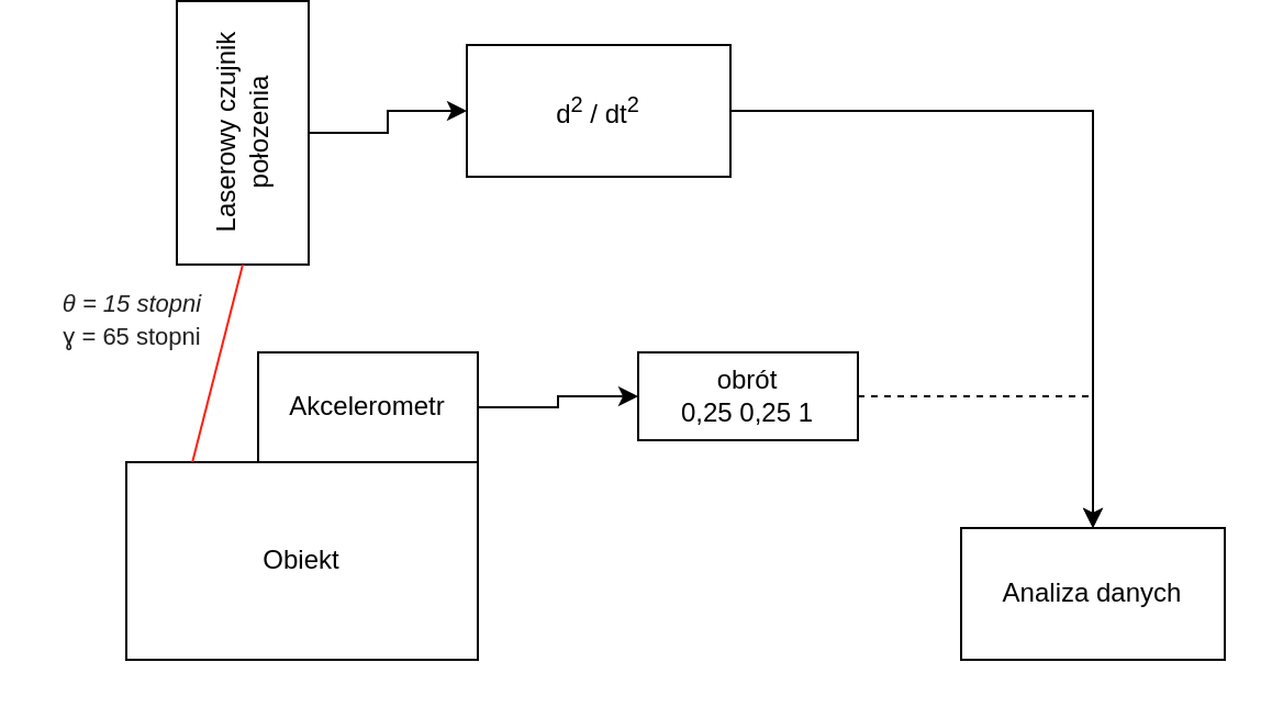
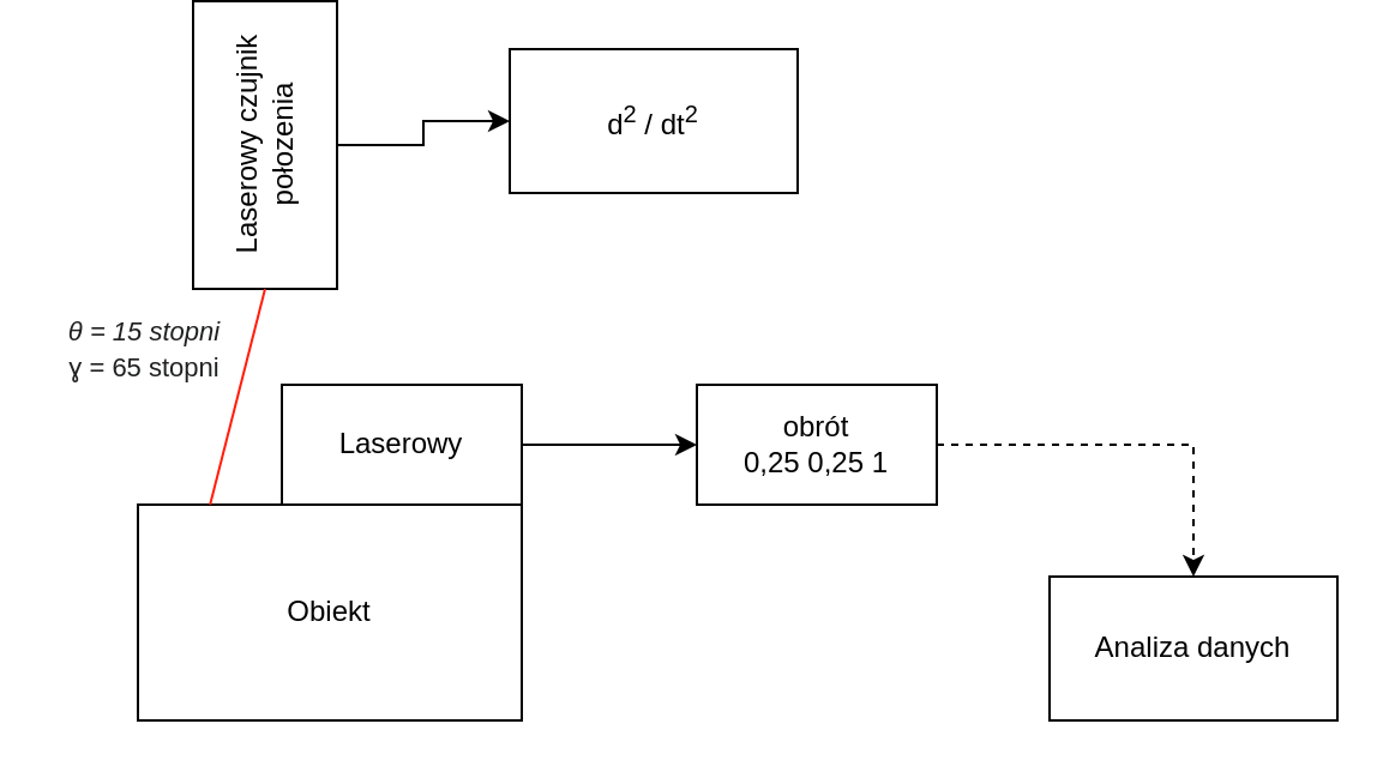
  <mxCell id="0" />
  <mxCell id="1" parent="0" />
  <mxCell id="2" value="Obiekt" style="rounded=0;whiteSpace=wrap;html=1;" parent="1" vertex="1"><mxGeometry x="57" y="210" width="160" height="90" as="geometry" /></mxCell>
  <mxCell id="3" value="" style="edgeStyle=orthogonalEdgeStyle;rounded=0;orthogonalLoop=1;jettySize=auto;html=1;strokeColor=#000000;" parent="1" source="4" target="10" edge="1"><mxGeometry relative="1" as="geometry" /></mxCell>
- <mxCell id="4" value="Akcelerometr" style="rounded=0;whiteSpace=wrap;html=1;" parent="1" vertex="1"><mxGeometry x="117" y="160" width="100" height="50" as="geometry" /></mxCell>
+ <mxCell id="4" value="Laserowy" style="rounded=0;whiteSpace=wrap;html=1;" parent="1" vertex="1"><mxGeometry x="117" y="160" width="100" height="50" as="geometry" /></mxCell>
  <mxCell id="5" value="" style="edgeStyle=orthogonalEdgeStyle;rounded=0;orthogonalLoop=1;jettySize=auto;html=1;strokeColor=#000000;" parent="1" source="6" target="9" edge="1"><mxGeometry relative="1" as="geometry" /></mxCell>
  <mxCell id="6" value="Laserowy czujnik połozenia" style="rounded=0;whiteSpace=wrap;html=1;rotation=-90;" parent="1" vertex="1"><mxGeometry x="50" y="30" width="120" height="60" as="geometry" /></mxCell>
  <mxCell id="7" value="" style="endArrow=none;html=1;rounded=0;entryX=0;entryY=0.5;entryDx=0;entryDy=0;exitX=0.188;exitY=0;exitDx=0;exitDy=0;exitPerimeter=0;strokeColor=#FF1D0D;" parent="1" source="2" target="6" edge="1"><mxGeometry width="50" height="50" relative="1" as="geometry"><mxPoint x="27" y="190" as="sourcePoint" /><mxPoint x="357" y="190" as="targetPoint" /></mxGeometry></mxCell>
- <mxCell id="8" value="" style="edgeStyle=orthogonalEdgeStyle;rounded=0;orthogonalLoop=1;jettySize=auto;html=1;strokeColor=#000000;" parent="1" source="9" target="11" edge="1"><mxGeometry relative="1" as="geometry" /></mxCell>
  <mxCell id="9" value="d&lt;sup&gt;2&lt;/sup&gt;&amp;nbsp;/ dt&lt;sup&gt;2&lt;/sup&gt;" style="whiteSpace=wrap;html=1;rounded=0;" parent="1" vertex="1"><mxGeometry x="212" y="20" width="120" height="60" as="geometry" /></mxCell>
- <mxCell id="10" value="obrót&lt;br&gt;0,25 0,25 1" style="rounded=0;whiteSpace=wrap;html=1;" parent="1" vertex="1"><mxGeometry x="290" y="160" width="100" height="40" as="geometry" /></mxCell>
+ <mxCell id="10" value="obrót&lt;br&gt;0,25 0,25 1" style="rounded=0;whiteSpace=wrap;html=1;" parent="1" vertex="1"><mxGeometry x="290" y="160" width="100" height="50" as="geometry" /></mxCell>
  <mxCell id="11" value="Analiza danych" style="whiteSpace=wrap;html=1;rounded=0;" parent="1" vertex="1"><mxGeometry x="437" y="240" width="120" height="60" as="geometry" /></mxCell>
  <mxCell id="12" value="" style="endArrow=classic;html=1;rounded=0;strokeColor=#000000;exitX=1;exitY=0.5;exitDx=0;exitDy=0;entryX=0.5;entryY=0;entryDx=0;entryDy=0;edgeStyle=orthogonalEdgeStyle;dashed=1;" parent="1" source="10" target="11" edge="1"><mxGeometry width="50" height="50" relative="1" as="geometry"><mxPoint x="347" y="290" as="sourcePoint" /><mxPoint x="397" y="240" as="targetPoint" /></mxGeometry></mxCell>
  <mxCell id="13" value="&lt;span style=&quot;color: rgb(32, 33, 34); font-family: sans-serif; font-style: italic; text-align: start; background-color: rgb(255, 255, 255);&quot;&gt;&lt;font style=&quot;font-size: 11px;&quot;&gt;θ = 15 stopni&lt;br&gt;&lt;/font&gt;&lt;/span&gt;&lt;span style=&quot;color: rgb(32, 33, 34); font-family: sans-serif; text-align: start; background-color: rgb(255, 255, 255);&quot;&gt;&lt;font style=&quot;font-size: 11px;&quot;&gt;ɣ = 65 stopni&lt;/font&gt;&lt;/span&gt;&lt;span style=&quot;color: rgb(32, 33, 34); font-family: sans-serif; font-style: italic; text-align: start; background-color: rgb(255, 255, 255);&quot;&gt;&lt;font style=&quot;font-size: 11px;&quot;&gt;&lt;br&gt;&lt;/font&gt;&lt;/span&gt;" style="text;html=1;strokeColor=none;fillColor=none;align=center;verticalAlign=middle;whiteSpace=wrap;rounded=0;" parent="1" vertex="1"><mxGeometry x="20" y="120" width="80" height="50" as="geometry" /></mxCell>
